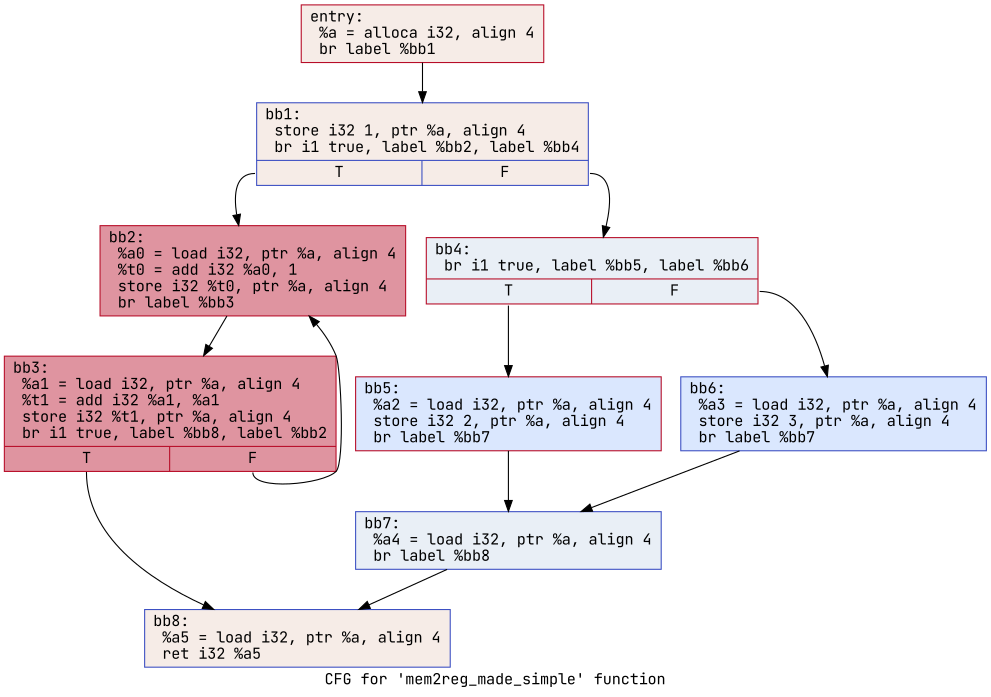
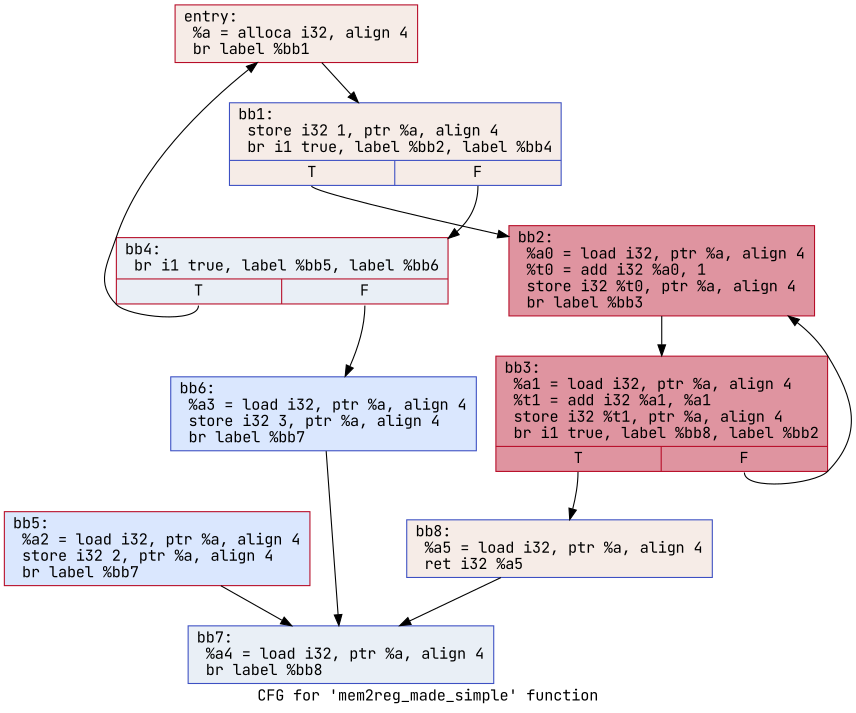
  digraph {
    fontname="JetBrains Mono"
    label="CFG for 'mem2reg_made_simple' function"
    node [color="#b70d28ff" fillcolor="#ead5c970" fontname="JetBrains Mono" shape=record style=filled]
    edge [fontname="JetBrains Mono"]
    n1 [label="{entry:\l  %a = alloca i32, align 4\l  br label %bb1\l}"]
    n2 [color="#3d50c3ff" label="{bb1:                                              \l  store i32 1, ptr %a, align 4\l  br i1 true, label %bb2, label %bb4\l|{<s0>T|<s1>F}}"]
    n3 [fillcolor="#b70d2870" label="{bb2:                                              \l  %a0 = load i32, ptr %a, align 4\l  %t0 = add i32 %a0, 1\l  store i32 %t0, ptr %a, align 4\l  br label %bb3\l}"]
    n4 [fillcolor="#cedaeb70" label="{bb4:                                              \l  br i1 true, label %bb5, label %bb6\l|{<s0>T|<s1>F}}"]
    n5 [fillcolor="#b70d2870" label="{bb3:                                              \l  %a1 = load i32, ptr %a, align 4\l  %t1 = add i32 %a1, %a1\l  store i32 %t1, ptr %a, align 4\l  br i1 true, label %bb8, label %bb2\l|{<s0>T|<s1>F}}"]
    n6 [fillcolor="#abc8fd70" label="{bb5:                                              \l  %a2 = load i32, ptr %a, align 4\l  store i32 2, ptr %a, align 4\l  br label %bb7\l}"]
    n7 [color="#3d50c3ff" fillcolor="#abc8fd70" label="{bb6:                                              \l  %a3 = load i32, ptr %a, align 4\l  store i32 3, ptr %a, align 4\l  br label %bb7\l}"]
    n8 [color="#3d50c3ff" label="{bb8:                                              \l  %a5 = load i32, ptr %a, align 4\l  ret i32 %a5\l}"]
    n9 [color="#3d50c3ff" fillcolor="#cedaeb70" label="{bb7:                                              \l  %a4 = load i32, ptr %a, align 4\l  br label %bb8\l}"]
    n1 -> n2
    n2 -> n3 [tailport=s0]
    n2 -> n4 [tailport=s1]
    n3 -> n5
-   n4 -> n6 [tailport=s0]
+   n4 -> n1 [tailport=s0]
    n4 -> n7 [tailport=s1]
    n5 -> n3 [tailport=s1]
    n5 -> n8 [tailport=s0]
    n6 -> n9
    n7 -> n9
-   n9 -> n8
+   n8 -> n9
  }
